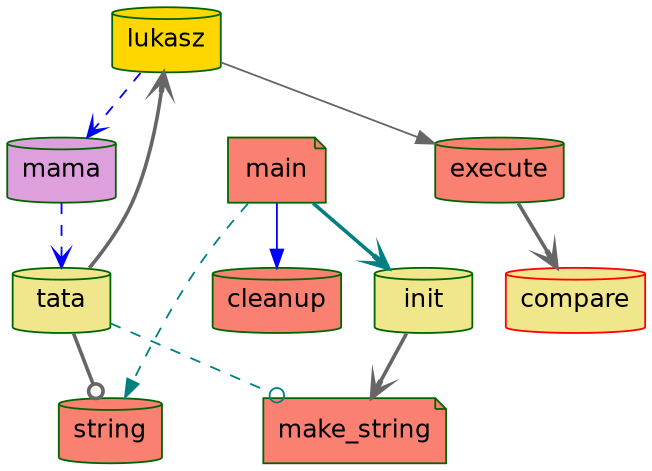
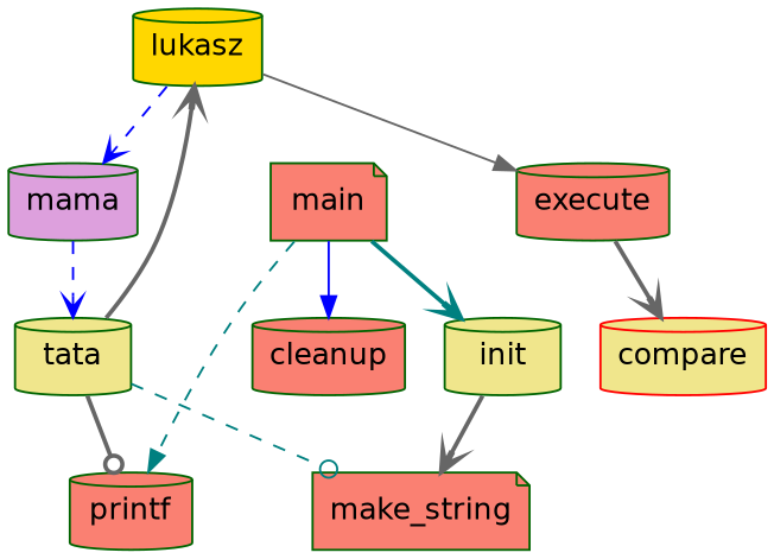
  digraph {
    fontname="DejaVu Sans"
    node [color=darkgreen fillcolor=salmon fontname="DejaVu Sans" shape=cylinder style=filled]
    edge [arrowhead=vee color=gray40 fontname="DejaVu Sans" style=bold]
    lukasz [fillcolor=gold]
    mama [fillcolor=plum]
    execute
    tata [fillcolor=khaki]
    compare [color=red fillcolor=khaki]
    make_string [shape=note]
-   printf [label=string]
+   printf
    main [shape=note]
    init [fillcolor=khaki]
    cleanup
    lukasz -> mama [color=blue style=dashed]
    lukasz -> execute [arrowhead=normal style=solid]
    mama -> tata [color=blue style=dashed]
    execute -> compare
    tata -> lukasz
    tata -> make_string [arrowhead=odot color=teal style=dashed]
    tata -> printf [arrowhead=odot]
    main -> printf [arrowhead=normal color=teal style=dashed]
    main -> init [color=teal]
    main -> cleanup [arrowhead=normal color=blue style=solid]
    init -> make_string
  }
